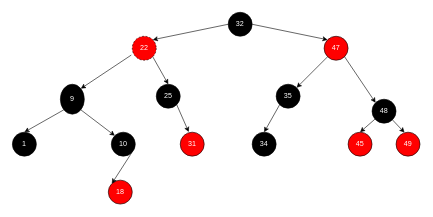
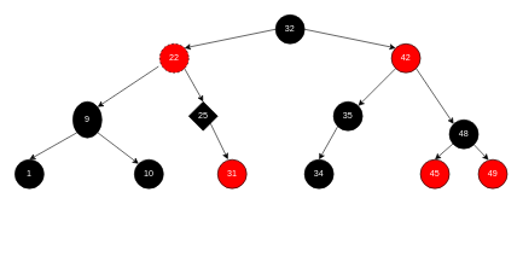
  <mxCell id="0" />
  <mxCell id="1" parent="0" />
- <mxCell id="2" value="&lt;font color=&quot;#ffffff&quot;&gt;47&lt;/font&gt;" style="ellipse;whiteSpace=wrap;html=1;aspect=fixed;fillColor=#FF0000;" vertex="1" parent="1"><mxGeometry x="540" y="60" width="40" height="40" as="geometry" /></mxCell>
+ <mxCell id="2" value="&lt;font color=&quot;#ffffff&quot;&gt;42&lt;/font&gt;" style="ellipse;whiteSpace=wrap;html=1;aspect=fixed;fillColor=#FF0000;" vertex="1" parent="1"><mxGeometry x="540" y="60" width="40" height="40" as="geometry" /></mxCell>
  <mxCell id="3" value="&lt;font color=&quot;#ffffff&quot;&gt;22&lt;/font&gt;" style="ellipse;whiteSpace=wrap;html=1;aspect=fixed;fillColor=#FF0000;dashed=1;" vertex="1" parent="1"><mxGeometry x="220" y="60" width="40" height="40" as="geometry" /></mxCell>
  <mxCell id="4" value="&lt;font color=&quot;#ffffff&quot;&gt;45&lt;/font&gt;" style="ellipse;whiteSpace=wrap;html=1;aspect=fixed;fillColor=#FF0000;" vertex="1" parent="1"><mxGeometry x="580" y="220" width="40" height="40" as="geometry" /></mxCell>
  <mxCell id="5" value="&lt;font color=&quot;#ffffff&quot;&gt;9&lt;/font&gt;" style="ellipse;whiteSpace=wrap;html=1;aspect=fixed;fillColor=#000000;" vertex="1" parent="1"><mxGeometry x="100" y="140" width="40" height="50" as="geometry" /></mxCell>
  <mxCell id="6" value="" style="endArrow=classic;html=1;rounded=0;exitX=-0.041;exitY=0.784;exitDx=0;exitDy=0;exitPerimeter=0;entryX=1;entryY=0;entryDx=0;entryDy=0;" edge="1" parent="1" source="3" target="5"><mxGeometry width="50" height="50" relative="1" as="geometry"><mxPoint x="380" y="180" as="sourcePoint" /><mxPoint x="430" y="130" as="targetPoint" /></mxGeometry></mxCell>
  <mxCell id="7" value="" style="endArrow=classic;html=1;rounded=0;entryX=0;entryY=0;entryDx=0;entryDy=0;exitX=1;exitY=1;exitDx=0;exitDy=0;" edge="1" parent="1" source="2" target="11"><mxGeometry width="50" height="50" relative="1" as="geometry"><mxPoint x="500" y="260" as="sourcePoint" /><mxPoint x="550" y="210" as="targetPoint" /></mxGeometry></mxCell>
  <mxCell id="8" value="&lt;font color=&quot;#ffffff&quot;&gt;32&lt;/font&gt;" style="ellipse;whiteSpace=wrap;html=1;aspect=fixed;fillColor=#000000;" vertex="1" parent="1"><mxGeometry x="380" y="20" width="40" height="40" as="geometry" /></mxCell>
  <mxCell id="9" value="&lt;font color=&quot;#ffffff&quot;&gt;10&lt;/font&gt;" style="ellipse;whiteSpace=wrap;html=1;aspect=fixed;fillColor=#000000;" vertex="1" parent="1"><mxGeometry x="185" y="220" width="40" height="40" as="geometry" /></mxCell>
  <mxCell id="10" value="" style="endArrow=classic;html=1;rounded=0;exitX=1;exitY=1;exitDx=0;exitDy=0;entryX=0;entryY=0;entryDx=0;entryDy=0;" edge="1" parent="1" source="5" target="9"><mxGeometry width="50" height="50" relative="1" as="geometry"><mxPoint x="380" y="180" as="sourcePoint" /><mxPoint x="430" y="130" as="targetPoint" /></mxGeometry></mxCell>
  <mxCell id="11" value="&lt;font color=&quot;#ffffff&quot;&gt;48&lt;/font&gt;" style="ellipse;whiteSpace=wrap;html=1;aspect=fixed;fillColor=#000000;" vertex="1" parent="1"><mxGeometry x="620" y="165" width="40" height="40" as="geometry" /></mxCell>
  <mxCell id="12" value="&lt;font color=&quot;#ffffff&quot;&gt;35&lt;/font&gt;" style="ellipse;whiteSpace=wrap;html=1;aspect=fixed;fillColor=#000000;" vertex="1" parent="1"><mxGeometry x="460" y="140" width="40" height="40" as="geometry" /></mxCell>
  <mxCell id="13" value="&lt;font color=&quot;#ffffff&quot;&gt;1&lt;/font&gt;" style="ellipse;whiteSpace=wrap;html=1;aspect=fixed;fillColor=#000000;" vertex="1" parent="1"><mxGeometry x="20" y="220" width="40" height="40" as="geometry" /></mxCell>
  <mxCell id="14" value="" style="endArrow=classic;html=1;rounded=0;exitX=0;exitY=1;exitDx=0;exitDy=0;entryX=0.5;entryY=0;entryDx=0;entryDy=0;" edge="1" parent="1" source="5" target="13"><mxGeometry width="50" height="50" relative="1" as="geometry"><mxPoint x="250" y="180" as="sourcePoint" /><mxPoint x="300" y="130" as="targetPoint" /></mxGeometry></mxCell>
- <mxCell id="15" value="&lt;font color=&quot;#ffffff&quot;&gt;25&lt;/font&gt;" style="ellipse;whiteSpace=wrap;html=1;aspect=fixed;fillColor=#000000;" vertex="1" parent="1"><mxGeometry x="260" y="140" width="40" height="40" as="geometry" /></mxCell>
+ <mxCell id="15" value="&lt;font color=&quot;#ffffff&quot;&gt;25&lt;/font&gt;" style="rhombus;whiteSpace=wrap;html=1;aspect=fixed;fillColor=#000000;" vertex="1" parent="1"><mxGeometry x="260" y="140" width="40" height="40" as="geometry" /></mxCell>
  <mxCell id="16" value="&lt;font color=&quot;#ffffff&quot;&gt;34&lt;/font&gt;" style="ellipse;whiteSpace=wrap;html=1;aspect=fixed;fillColor=#000000;" vertex="1" parent="1"><mxGeometry x="420" y="220" width="40" height="40" as="geometry" /></mxCell>
  <mxCell id="17" value="" style="endArrow=classic;html=1;rounded=0;exitX=0;exitY=1;exitDx=0;exitDy=0;entryX=0.5;entryY=0;entryDx=0;entryDy=0;" edge="1" parent="1" source="12" target="16"><mxGeometry width="50" height="50" relative="1" as="geometry"><mxPoint x="510" y="100" as="sourcePoint" /><mxPoint x="560" y="50" as="targetPoint" /></mxGeometry></mxCell>
  <mxCell id="18" value="" style="endArrow=classic;html=1;rounded=0;exitX=1;exitY=1;exitDx=0;exitDy=0;entryX=0.5;entryY=0;entryDx=0;entryDy=0;" edge="1" parent="1" source="3" target="15"><mxGeometry width="50" height="50" relative="1" as="geometry"><mxPoint x="310" y="190" as="sourcePoint" /><mxPoint x="360" y="140" as="targetPoint" /></mxGeometry></mxCell>
  <mxCell id="19" value="" style="endArrow=classic;html=1;rounded=0;exitX=1;exitY=0.5;exitDx=0;exitDy=0;entryX=0;entryY=0;entryDx=0;entryDy=0;" edge="1" parent="1" source="8" target="2"><mxGeometry width="50" height="50" relative="1" as="geometry"><mxPoint x="430" y="190" as="sourcePoint" /><mxPoint x="480" y="140" as="targetPoint" /></mxGeometry></mxCell>
  <mxCell id="20" value="" style="endArrow=classic;html=1;rounded=0;exitX=0;exitY=0.5;exitDx=0;exitDy=0;entryX=1;entryY=0;entryDx=0;entryDy=0;" edge="1" parent="1" source="8" target="3"><mxGeometry width="50" height="50" relative="1" as="geometry"><mxPoint x="430" y="190" as="sourcePoint" /><mxPoint x="480" y="140" as="targetPoint" /></mxGeometry></mxCell>
  <mxCell id="21" value="" style="endArrow=classic;html=1;rounded=0;exitX=0;exitY=1;exitDx=0;exitDy=0;entryX=1;entryY=0;entryDx=0;entryDy=0;" edge="1" parent="1" source="2" target="12"><mxGeometry width="50" height="50" relative="1" as="geometry"><mxPoint x="430" y="190" as="sourcePoint" /><mxPoint x="480" y="140" as="targetPoint" /></mxGeometry></mxCell>
  <mxCell id="22" value="&lt;font color=&quot;#ffffff&quot;&gt;31&lt;/font&gt;" style="ellipse;whiteSpace=wrap;html=1;aspect=fixed;fillColor=#FF0000;" vertex="1" parent="1"><mxGeometry x="300" y="220" width="40" height="40" as="geometry" /></mxCell>
  <mxCell id="23" value="" style="endArrow=classic;html=1;rounded=0;exitX=1;exitY=1;exitDx=0;exitDy=0;entryX=0.354;entryY=-0.008;entryDx=0;entryDy=0;entryPerimeter=0;" edge="1" parent="1" source="15" target="22"><mxGeometry width="50" height="50" relative="1" as="geometry"><mxPoint x="360" y="200" as="sourcePoint" /><mxPoint x="410" y="150" as="targetPoint" /></mxGeometry></mxCell>
  <mxCell id="24" value="&lt;font color=&quot;#ffffff&quot;&gt;49&lt;/font&gt;" style="ellipse;whiteSpace=wrap;html=1;aspect=fixed;fillColor=#FF0000;" vertex="1" parent="1"><mxGeometry x="660" y="220" width="40" height="40" as="geometry" /></mxCell>
  <mxCell id="25" value="" style="endArrow=classic;html=1;rounded=0;entryX=0.5;entryY=0;entryDx=0;entryDy=0;" edge="1" parent="1" source="11" target="4"><mxGeometry width="50" height="50" relative="1" as="geometry"><mxPoint x="590" y="270" as="sourcePoint" /><mxPoint x="640" y="220" as="targetPoint" /></mxGeometry></mxCell>
  <mxCell id="26" value="" style="endArrow=classic;html=1;rounded=0;entryX=0.353;entryY=0.016;entryDx=0;entryDy=0;entryPerimeter=0;" edge="1" parent="1" source="11" target="24"><mxGeometry width="50" height="50" relative="1" as="geometry"><mxPoint x="590" y="270" as="sourcePoint" /><mxPoint x="640" y="220" as="targetPoint" /></mxGeometry></mxCell>
- <mxCell id="27" value="&lt;font color=&quot;#ffffff&quot;&gt;18&lt;/font&gt;" style="ellipse;whiteSpace=wrap;html=1;aspect=fixed;fillColor=#FF0000;" vertex="1" parent="1"><mxGeometry x="180" y="300" width="40" height="40" as="geometry" /></mxCell>
- <mxCell id="28" value="" style="endArrow=classic;html=1;rounded=0;exitX=1;exitY=1;exitDx=0;exitDy=0;entryX=0;entryY=0;entryDx=0;entryDy=0;" edge="1" parent="1" source="9" target="27"><mxGeometry width="50" height="50" relative="1" as="geometry"><mxPoint x="400" y="280" as="sourcePoint" /><mxPoint x="450" y="230" as="targetPoint" /></mxGeometry></mxCell>
